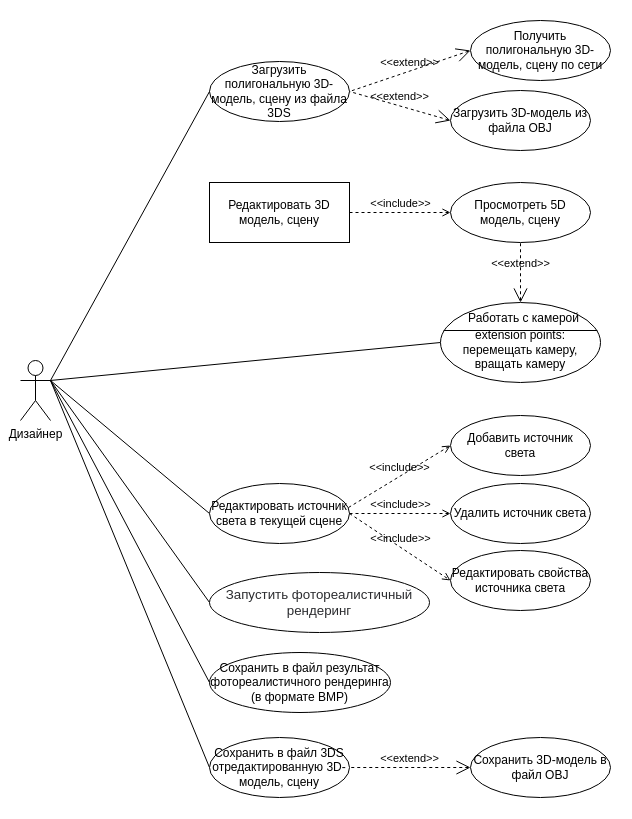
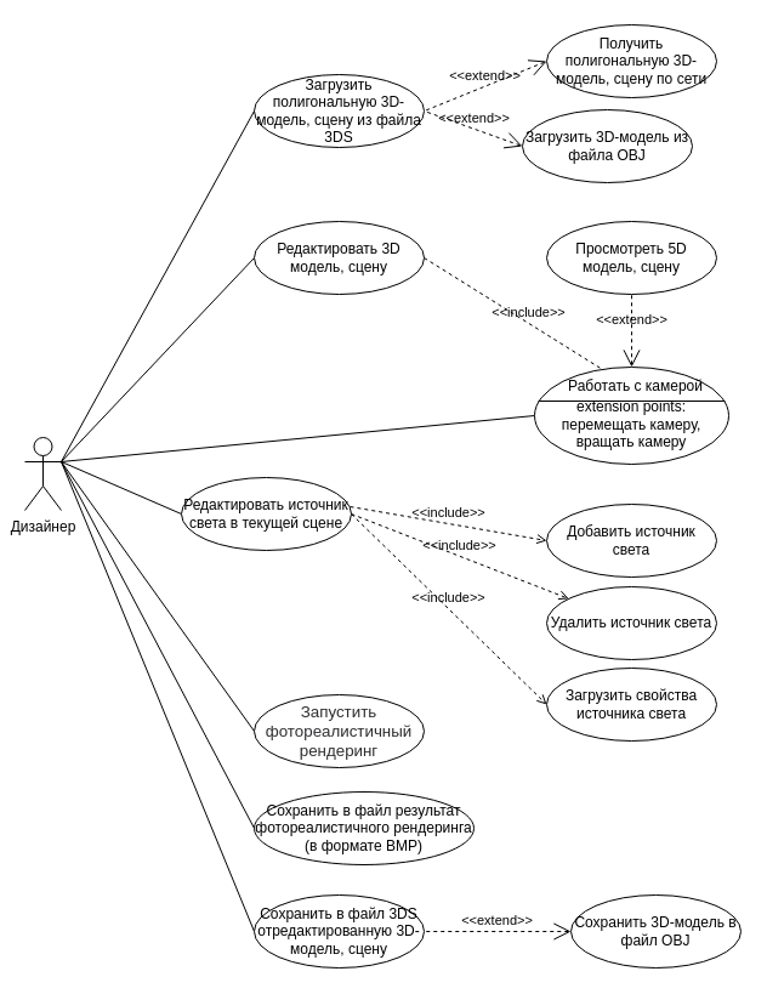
  <mxCell id="0" />
  <mxCell id="1" parent="0" />
  <mxCell id="2" value="Загрузить полигональную 3D-модель, сцену из файла 3DS" style="ellipse;whiteSpace=wrap;html=1;" parent="1" vertex="1"><mxGeometry x="209" y="61" width="140" height="60" as="geometry" /></mxCell>
  <mxCell id="3" style="edgeStyle=none;rounded=0;orthogonalLoop=1;jettySize=auto;html=1;exitX=1;exitY=0.333;exitDx=0;exitDy=0;exitPerimeter=0;entryX=0;entryY=0.5;entryDx=0;entryDy=0;endArrow=none;endFill=0;" parent="1" source="10" target="2" edge="1"><mxGeometry relative="1" as="geometry" /></mxCell>
+ <mxCell id="4" style="edgeStyle=none;rounded=0;orthogonalLoop=1;jettySize=auto;html=1;exitX=1;exitY=0.333;exitDx=0;exitDy=0;exitPerimeter=0;entryX=0;entryY=0.5;entryDx=0;entryDy=0;endArrow=none;endFill=0;" parent="1" source="10" target="12" edge="1"><mxGeometry relative="1" as="geometry" /></mxCell>
  <mxCell id="5" style="edgeStyle=none;rounded=0;orthogonalLoop=1;jettySize=auto;html=1;exitX=1;exitY=0.333;exitDx=0;exitDy=0;exitPerimeter=0;entryX=0;entryY=0.5;entryDx=0;entryDy=0;endArrow=none;endFill=0;entryPerimeter=0;" parent="1" source="10" target="19" edge="1"><mxGeometry relative="1" as="geometry" /></mxCell>
  <mxCell id="6" style="edgeStyle=none;rounded=0;orthogonalLoop=1;jettySize=auto;html=1;exitX=1;exitY=0.333;exitDx=0;exitDy=0;exitPerimeter=0;entryX=0;entryY=0.5;entryDx=0;entryDy=0;endArrow=none;endFill=0;" parent="1" source="10" target="15" edge="1"><mxGeometry relative="1" as="geometry" /></mxCell>
  <mxCell id="7" style="edgeStyle=none;rounded=0;orthogonalLoop=1;jettySize=auto;html=1;exitX=1;exitY=0.333;exitDx=0;exitDy=0;exitPerimeter=0;entryX=0;entryY=0.5;entryDx=0;entryDy=0;endArrow=none;endFill=0;" parent="1" source="10" target="16" edge="1"><mxGeometry relative="1" as="geometry" /></mxCell>
  <mxCell id="8" style="edgeStyle=none;rounded=0;orthogonalLoop=1;jettySize=auto;html=1;exitX=1;exitY=0.333;exitDx=0;exitDy=0;exitPerimeter=0;entryX=0;entryY=0.5;entryDx=0;entryDy=0;endArrow=none;endFill=0;" parent="1" source="10" target="14" edge="1"><mxGeometry relative="1" as="geometry" /></mxCell>
  <mxCell id="9" style="edgeStyle=none;rounded=0;orthogonalLoop=1;jettySize=auto;html=1;exitX=1;exitY=0.333;exitDx=0;exitDy=0;exitPerimeter=0;entryX=0;entryY=0.5;entryDx=0;entryDy=0;endArrow=none;endFill=0;" parent="1" source="10" target="13" edge="1"><mxGeometry relative="1" as="geometry" /></mxCell>
  <mxCell id="10" value="Дизайнер" style="shape=umlActor;verticalLabelPosition=bottom;verticalAlign=top;html=1;" parent="1" vertex="1"><mxGeometry x="20" y="360" width="30" height="60" as="geometry" /></mxCell>
  <mxCell id="11" value="Просмотреть 5D модель, сцену" style="ellipse;whiteSpace=wrap;html=1;" parent="1" vertex="1"><mxGeometry x="450" y="182" width="140" height="60" as="geometry" /></mxCell>
- <mxCell id="12" value="Редактировать 3D модель, сцену" style="whiteSpace=wrap;html=1;rounded=0;" parent="1" vertex="1"><mxGeometry x="209" y="182" width="140" height="60" as="geometry" /></mxCell>
+ <mxCell id="12" value="Редактировать 3D модель, сцену" style="ellipse;whiteSpace=wrap;html=1;" parent="1" vertex="1"><mxGeometry x="209" y="182" width="140" height="60" as="geometry" /></mxCell>
  <mxCell id="13" value="Сохранить в файл 3DS отредактированную 3D-модель, сцену" style="ellipse;whiteSpace=wrap;html=1;" parent="1" vertex="1"><mxGeometry x="209" y="737" width="140" height="60" as="geometry" /></mxCell>
  <mxCell id="14" value="Сохранить в файл результат фотореалистичного рендеринга (в формате BMP)" style="ellipse;whiteSpace=wrap;html=1;" parent="1" vertex="1"><mxGeometry x="209" y="652" width="181" height="60" as="geometry" /></mxCell>
- <mxCell id="15" value="Редактировать источник света в текущей сцене" style="ellipse;whiteSpace=wrap;html=1;" parent="1" vertex="1"><mxGeometry x="209" y="483" width="140" height="60" as="geometry" /></mxCell>
- <mxCell id="16" value="&lt;span id=&quot;docs-internal-guid-07935baf-7fff-c7c5-6f66-7052401fd73c&quot;&gt;&lt;span style=&quot;font-size: 10pt ; font-family: &amp;#34;arial&amp;#34; ; color: rgb(44 , 45 , 48) ; background-color: transparent ; vertical-align: baseline&quot;&gt;Запустить фотореалистичный рендеринг&lt;/span&gt;&lt;/span&gt;" style="ellipse;whiteSpace=wrap;html=1;" parent="1" vertex="1"><mxGeometry x="209" y="572" width="220" height="60" as="geometry" /></mxCell>
- <mxCell id="17" value="&amp;lt;&amp;lt;include&amp;gt;&amp;gt;" style="edgeStyle=none;html=1;endArrow=open;verticalAlign=bottom;dashed=1;labelBackgroundColor=none;exitX=1;exitY=0.5;exitDx=0;exitDy=0;entryX=0;entryY=0.5;entryDx=0;entryDy=0;" parent="1" source="12" target="11" edge="1"><mxGeometry width="160" relative="1" as="geometry"><mxPoint x="380" y="152" as="sourcePoint" /><mxPoint x="540" y="152" as="targetPoint" /></mxGeometry></mxCell>
+ <mxCell id="15" value="Редактировать источник света в текущей сцене" style="ellipse;whiteSpace=wrap;html=1;" parent="1" vertex="1"><mxGeometry x="149" y="393" width="140" height="60" as="geometry" /></mxCell>
+ <mxCell id="16" value="&lt;span id=&quot;docs-internal-guid-07935baf-7fff-c7c5-6f66-7052401fd73c&quot;&gt;&lt;span style=&quot;font-size: 10pt ; font-family: &amp;#34;arial&amp;#34; ; color: rgb(44 , 45 , 48) ; background-color: transparent ; vertical-align: baseline&quot;&gt;Запустить фотореалистичный рендеринг&lt;/span&gt;&lt;/span&gt;" style="ellipse;whiteSpace=wrap;html=1;" parent="1" vertex="1"><mxGeometry x="209" y="572" width="140" height="60" as="geometry" /></mxCell>
+ <mxCell id="17" value="&amp;lt;&amp;lt;include&amp;gt;&amp;gt;" style="edgeStyle=none;html=1;endArrow=open;verticalAlign=bottom;dashed=1;labelBackgroundColor=none;exitX=1;exitY=0.5;exitDx=0;exitDy=0;" parent="1" source="12" target="20" edge="1"><mxGeometry width="160" relative="1" as="geometry"><mxPoint x="380" y="152" as="sourcePoint" /><mxPoint x="540" y="152" as="targetPoint" /></mxGeometry></mxCell>
  <mxCell id="18" value="&amp;lt;&amp;lt;extend&amp;gt;&amp;gt;" style="edgeStyle=none;html=1;startArrow=open;endArrow=none;startSize=12;verticalAlign=bottom;dashed=1;labelBackgroundColor=none;entryX=0.5;entryY=1;entryDx=0;entryDy=0;exitX=0.5;exitY=0;exitDx=0;exitDy=0;exitPerimeter=0;" parent="1" source="19" target="11" edge="1"><mxGeometry width="160" relative="1" as="geometry"><mxPoint x="575" y="132" as="sourcePoint" /><mxPoint x="735" y="132" as="targetPoint" /></mxGeometry></mxCell>
  <mxCell id="19" value="&lt;br&gt;extension points:&lt;br&gt;перемещать камеру, вращать камеру" style="html=1;shape=mxgraph.sysml.useCaseExtPt;whiteSpace=wrap;align=center;" parent="1" vertex="1"><mxGeometry x="440" y="302" width="160" height="80" as="geometry" /></mxCell>
  <mxCell id="20" value="&lt;span style=&quot;font-weight: 400&quot;&gt;Работать с камерой&lt;/span&gt;" style="resizable=0;html=1;verticalAlign=middle;align=center;labelBackgroundColor=none;fontStyle=1;" parent="19" connectable="0" vertex="1"><mxGeometry x="80" y="17" as="geometry"><mxPoint x="2" y="-2" as="offset" /></mxGeometry></mxCell>
  <mxCell id="21" value="Добавить источник света" style="ellipse;whiteSpace=wrap;html=1;" vertex="1" parent="1"><mxGeometry x="450" y="415" width="140" height="60" as="geometry" /></mxCell>
  <mxCell id="22" value="Удалить источник света" style="ellipse;whiteSpace=wrap;html=1;" vertex="1" parent="1"><mxGeometry x="450" y="483" width="140" height="60" as="geometry" /></mxCell>
- <mxCell id="23" value="Редактировать свойства источника света" style="ellipse;whiteSpace=wrap;html=1;" vertex="1" parent="1"><mxGeometry x="450" y="550" width="140" height="60" as="geometry" /></mxCell>
+ <mxCell id="23" value="Загрузить свойства источника света" style="ellipse;whiteSpace=wrap;html=1;" vertex="1" parent="1"><mxGeometry x="450" y="550" width="140" height="60" as="geometry" /></mxCell>
  <mxCell id="24" value="&amp;lt;&amp;lt;include&amp;gt;&amp;gt;" style="edgeStyle=none;html=1;endArrow=open;verticalAlign=bottom;dashed=1;labelBackgroundColor=none;exitX=0.993;exitY=0.4;exitDx=0;exitDy=0;exitPerimeter=0;entryX=0;entryY=0.5;entryDx=0;entryDy=0;" edge="1" parent="1" source="15" target="21"><mxGeometry width="160" relative="1" as="geometry"><mxPoint x="310" y="444.5" as="sourcePoint" /><mxPoint x="410" y="445" as="targetPoint" /></mxGeometry></mxCell>
  <mxCell id="25" value="&amp;lt;&amp;lt;include&amp;gt;&amp;gt;" style="edgeStyle=none;html=1;endArrow=open;verticalAlign=bottom;dashed=1;labelBackgroundColor=none;exitX=1;exitY=0.5;exitDx=0;exitDy=0;" edge="1" parent="1" source="15" target="22"><mxGeometry width="160" relative="1" as="geometry"><mxPoint x="358.02" y="517" as="sourcePoint" /><mxPoint x="420" y="455" as="targetPoint" /></mxGeometry></mxCell>
  <mxCell id="26" value="&amp;lt;&amp;lt;include&amp;gt;&amp;gt;" style="edgeStyle=none;html=1;endArrow=open;verticalAlign=bottom;dashed=1;labelBackgroundColor=none;exitX=1;exitY=0.5;exitDx=0;exitDy=0;entryX=0;entryY=0.5;entryDx=0;entryDy=0;" edge="1" parent="1" source="15" target="23"><mxGeometry width="160" relative="1" as="geometry"><mxPoint x="368.02" y="527" as="sourcePoint" /><mxPoint x="430" y="465" as="targetPoint" /></mxGeometry></mxCell>
- <mxCell id="27" value="Получить полигональную 3D-модель, сцену по сети" style="ellipse;whiteSpace=wrap;html=1;" vertex="1" parent="1"><mxGeometry x="470" y="20" width="140" height="60" as="geometry" /></mxCell>
+ <mxCell id="27" value="Получить полигональную 3D-модель, сцену по сети" style="ellipse;whiteSpace=wrap;html=1;" vertex="1" parent="1"><mxGeometry x="450" y="20" width="140" height="60" as="geometry" /></mxCell>
  <mxCell id="28" value="&amp;lt;&amp;lt;extend&amp;gt;&amp;gt;" style="edgeStyle=none;html=1;startArrow=open;endArrow=none;startSize=12;verticalAlign=bottom;dashed=1;labelBackgroundColor=none;entryX=1;entryY=0.5;entryDx=0;entryDy=0;exitX=0;exitY=0.5;exitDx=0;exitDy=0;" edge="1" parent="1" source="27" target="2"><mxGeometry width="160" relative="1" as="geometry"><mxPoint x="384" y="130" as="sourcePoint" /><mxPoint x="384" y="70" as="targetPoint" /></mxGeometry></mxCell>
- <mxCell id="29" value="Загрузить 3D-модель из файла OBJ" style="ellipse;whiteSpace=wrap;html=1;" vertex="1" parent="1"><mxGeometry x="450" y="90" width="140" height="60" as="geometry" /></mxCell>
+ <mxCell id="29" value="Загрузить 3D-модель из файла OBJ" style="ellipse;whiteSpace=wrap;html=1;" vertex="1" parent="1"><mxGeometry x="430" y="90" width="140" height="60" as="geometry" /></mxCell>
  <mxCell id="30" value="&amp;lt;&amp;lt;extend&amp;gt;&amp;gt;" style="edgeStyle=none;html=1;startArrow=open;endArrow=none;startSize=12;verticalAlign=bottom;dashed=1;labelBackgroundColor=none;entryX=1;entryY=0.5;entryDx=0;entryDy=0;exitX=0;exitY=0.5;exitDx=0;exitDy=0;" edge="1" parent="1" source="29" target="2"><mxGeometry width="160" relative="1" as="geometry"><mxPoint x="460" y="60" as="sourcePoint" /><mxPoint x="359" y="101" as="targetPoint" /></mxGeometry></mxCell>
  <mxCell id="31" value="Сохранить 3D-модель в файл OBJ" style="ellipse;whiteSpace=wrap;html=1;" vertex="1" parent="1"><mxGeometry x="470" y="737" width="140" height="60" as="geometry" /></mxCell>
  <mxCell id="32" value="&amp;lt;&amp;lt;extend&amp;gt;&amp;gt;" style="edgeStyle=none;html=1;startArrow=open;endArrow=none;startSize=12;verticalAlign=bottom;dashed=1;labelBackgroundColor=none;entryX=1;entryY=0.5;entryDx=0;entryDy=0;exitX=0;exitY=0.5;exitDx=0;exitDy=0;" edge="1" parent="1" source="31" target="13"><mxGeometry width="160" relative="1" as="geometry"><mxPoint x="721" y="550" as="sourcePoint" /><mxPoint x="620" y="521" as="targetPoint" /></mxGeometry></mxCell>
